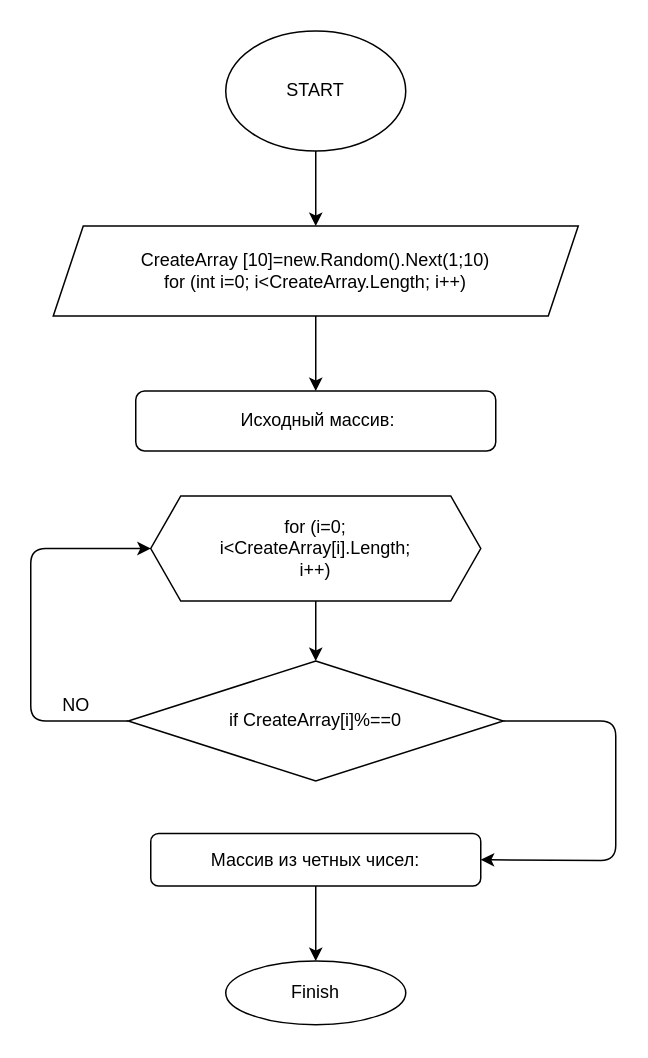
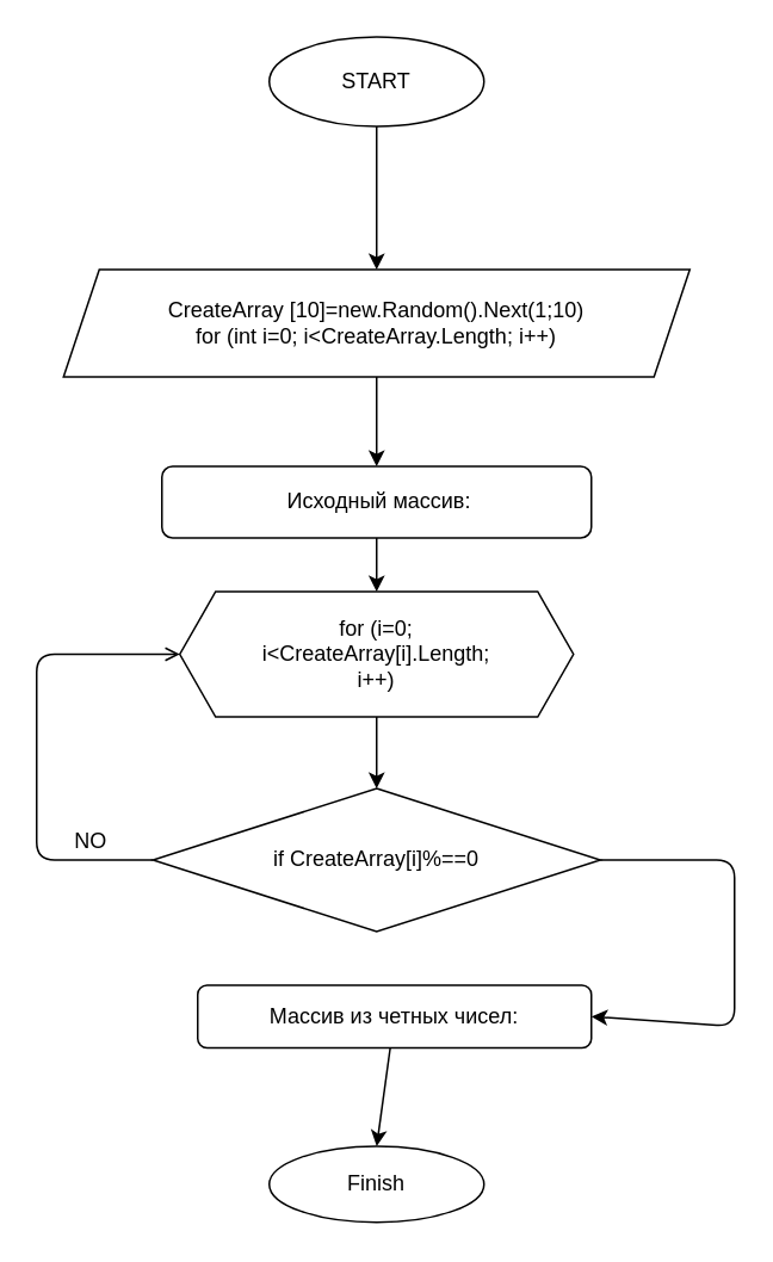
  <mxCell id="0" />
  <mxCell id="1" parent="0" />
  <mxCell id="2" value="" style="edgeStyle=none;html=1;" edge="1" parent="1" source="3" target="5"><mxGeometry relative="1" as="geometry" /></mxCell>
- <mxCell id="3" value="START" style="ellipse;whiteSpace=wrap;html=1;" vertex="1" parent="1"><mxGeometry x="150" y="20" width="120" height="80" as="geometry" /></mxCell>
+ <mxCell id="3" value="START" style="ellipse;whiteSpace=wrap;html=1;" vertex="1" parent="1"><mxGeometry x="150" y="20" width="120" height="50" as="geometry" /></mxCell>
  <mxCell id="4" value="" style="edgeStyle=none;html=1;" edge="1" parent="1" source="5"><mxGeometry relative="1" as="geometry"><mxPoint x="210" y="260" as="targetPoint" /></mxGeometry></mxCell>
  <mxCell id="5" value="CreateArray [10]=new.Random().Next(1;10)&lt;br&gt;for (int i=0; i&amp;lt;CreateArray.Length; i++)" style="shape=parallelogram;perimeter=parallelogramPerimeter;whiteSpace=wrap;html=1;fixedSize=1;" vertex="1" parent="1"><mxGeometry x="35" y="150" width="350" height="60" as="geometry" /></mxCell>
+ <mxCell id="6" value="" style="edgeStyle=none;html=1;" edge="1" parent="1" source="7" target="9"><mxGeometry relative="1" as="geometry" /></mxCell>
  <mxCell id="7" value="&amp;nbsp;Исходный массив:" style="rounded=1;whiteSpace=wrap;html=1;" vertex="1" parent="1"><mxGeometry x="90" y="260" width="240" height="40" as="geometry" /></mxCell>
  <mxCell id="8" value="" style="edgeStyle=none;html=1;" edge="1" parent="1" source="9"><mxGeometry relative="1" as="geometry"><mxPoint x="210" y="440" as="targetPoint" /></mxGeometry></mxCell>
  <mxCell id="9" value="for (i=0; &lt;br&gt;i&amp;lt;CreateArray[i].Length;&lt;br&gt;i++)" style="shape=hexagon;perimeter=hexagonPerimeter2;whiteSpace=wrap;html=1;fixedSize=1;" vertex="1" parent="1"><mxGeometry x="100" y="330" width="220" height="70" as="geometry" /></mxCell>
- <mxCell id="10" value="" style="edgeStyle=none;html=1;exitX=0;exitY=0.5;exitDx=0;exitDy=0;entryX=0;entryY=0.5;entryDx=0;entryDy=0;" edge="1" parent="1" source="12" target="9"><mxGeometry relative="1" as="geometry"><mxPoint x="-20" y="480" as="targetPoint" /><Array as="points"><mxPoint x="20" y="480" /><mxPoint x="20" y="365" /></Array></mxGeometry></mxCell>
+ <mxCell id="10" value="" style="edgeStyle=none;html=1;exitX=0;exitY=0.5;exitDx=0;exitDy=0;entryX=0;entryY=0.5;entryDx=0;entryDy=0;endArrow=open;" edge="1" parent="1" source="12" target="9"><mxGeometry relative="1" as="geometry"><mxPoint x="-20" y="480" as="targetPoint" /><Array as="points"><mxPoint x="20" y="480" /><mxPoint x="20" y="365" /></Array></mxGeometry></mxCell>
  <mxCell id="11" value="" style="edgeStyle=none;html=1;entryX=1;entryY=0.5;entryDx=0;entryDy=0;exitX=1;exitY=0.5;exitDx=0;exitDy=0;" edge="1" parent="1" source="12" target="15"><mxGeometry relative="1" as="geometry"><mxPoint x="500" y="480" as="targetPoint" /><Array as="points"><mxPoint x="410" y="480" /><mxPoint x="410" y="573" /></Array></mxGeometry></mxCell>
  <mxCell id="12" value="if CreateArray[i]%==0" style="rhombus;whiteSpace=wrap;html=1;" vertex="1" parent="1"><mxGeometry x="85" y="440" width="250" height="80" as="geometry" /></mxCell>
  <mxCell id="13" value="NO" style="text;html=1;align=center;verticalAlign=middle;resizable=0;points=[];autosize=1;strokeColor=none;" vertex="1" parent="1"><mxGeometry x="35" y="460" width="30" height="20" as="geometry" /></mxCell>
  <mxCell id="14" value="" style="edgeStyle=none;html=1;" edge="1" parent="1" source="15"><mxGeometry relative="1" as="geometry"><mxPoint x="210" y="640" as="targetPoint" /></mxGeometry></mxCell>
- <mxCell id="15" value="Массив из четных чисел:" style="rounded=1;whiteSpace=wrap;html=1;" vertex="1" parent="1"><mxGeometry x="100" y="555" width="220" height="35" as="geometry" /></mxCell>
+ <mxCell id="15" value="Массив из четных чисел:" style="rounded=1;whiteSpace=wrap;html=1;" vertex="1" parent="1"><mxGeometry x="110" y="550" width="220" height="35" as="geometry" /></mxCell>
  <mxCell id="16" value="Finish" style="ellipse;whiteSpace=wrap;html=1;rounded=1;" vertex="1" parent="1"><mxGeometry x="150" y="640" width="120" height="42.5" as="geometry" /></mxCell>
